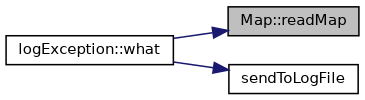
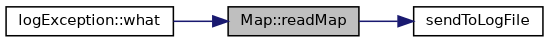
  digraph {
    rankdir=LR
    node [color=black fillcolor=white fontname=Helvetica fontsize=10 shape=record style=filled]
    edge [color=midnightblue fontname=Helvetica fontsize=10 labelfontname=Helvetica labelfontsize=10 style=solid]
    n1 [fillcolor=grey75 fontcolor=black height=0.2 label="Map::readMap" width=0.4]
    n2 [height=0.2 label=sendToLogFile width=0.4]
    n3 [height=0.2 label="logException::what" width=0.4]
-   n3 -> n2
+   n1 -> n2
    n3 -> n1
  }
